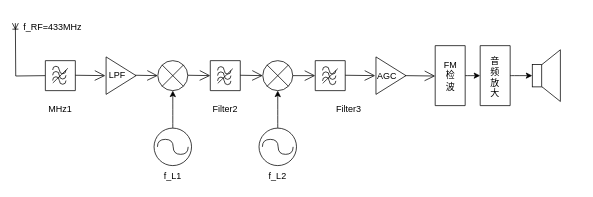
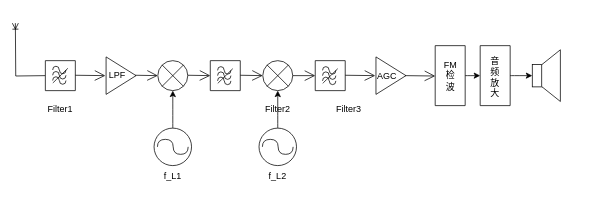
  <mxCell id="0" />
  <mxCell id="1" parent="0" />
  <mxCell id="2" value="" style="fontSize=12;html=1;endArrow=ERoneToMany;rounded=0;edgeStyle=orthogonalEdgeStyle;" edge="1" parent="1"><mxGeometry width="100" height="100" relative="1" as="geometry"><mxPoint x="60" y="100" as="sourcePoint" /><mxPoint x="20" y="30" as="targetPoint" /></mxGeometry></mxCell>
  <mxCell id="3" value="" style="verticalLabelPosition=bottom;verticalAlign=top;html=1;shape=mxgraph.basic.rect;fillColor2=none;strokeWidth=1;size=0;indent=5;" vertex="1" parent="1"><mxGeometry x="60" y="80" width="40" height="40" as="geometry" /></mxCell>
  <mxCell id="4" value="" style="endArrow=open;endFill=1;endSize=12;html=1;rounded=0;" edge="1" parent="1"><mxGeometry width="160" relative="1" as="geometry"><mxPoint x="100" y="99.5" as="sourcePoint" /><mxPoint x="140" y="100" as="targetPoint" /></mxGeometry></mxCell>
  <mxCell id="5" value="" style="verticalLabelPosition=bottom;verticalAlign=top;html=1;shape=mxgraph.basic.acute_triangle;dx=0.5;rotation=90;" vertex="1" parent="1"><mxGeometry x="136" y="80" width="50" height="40" as="geometry" /></mxCell>
  <mxCell id="6" value="" style="verticalLabelPosition=bottom;verticalAlign=top;html=1;shape=mxgraph.flowchart.or;" vertex="1" parent="1"><mxGeometry x="210" y="80" width="40" height="40" as="geometry" /></mxCell>
  <mxCell id="7" value="" style="endArrow=open;endFill=1;endSize=12;html=1;rounded=0;" edge="1" parent="1"><mxGeometry width="160" relative="1" as="geometry"><mxPoint x="180" y="99.5" as="sourcePoint" /><mxPoint x="210" y="100" as="targetPoint" /></mxGeometry></mxCell>
  <mxCell id="8" value="" style="endArrow=open;endFill=1;endSize=12;html=1;rounded=0;" edge="1" parent="1"><mxGeometry width="160" relative="1" as="geometry"><mxPoint x="250" y="99.5" as="sourcePoint" /><mxPoint x="280" y="100" as="targetPoint" /><Array as="points" /></mxGeometry></mxCell>
  <mxCell id="9" value="" style="verticalLabelPosition=bottom;verticalAlign=top;html=1;shape=mxgraph.basic.rect;fillColor2=none;strokeWidth=1;size=0;indent=5;" vertex="1" parent="1"><mxGeometry x="280" y="80" width="40" height="40" as="geometry" /></mxCell>
  <mxCell id="10" value="" style="verticalLabelPosition=bottom;verticalAlign=top;html=1;shape=mxgraph.flowchart.or;" vertex="1" parent="1"><mxGeometry x="350" y="80" width="40" height="40" as="geometry" /></mxCell>
  <mxCell id="11" value="" style="endArrow=open;endFill=1;endSize=12;html=1;rounded=0;" edge="1" parent="1"><mxGeometry width="160" relative="1" as="geometry"><mxPoint x="320" y="99.5" as="sourcePoint" /><mxPoint x="350" y="100" as="targetPoint" /></mxGeometry></mxCell>
  <mxCell id="12" value="" style="verticalLabelPosition=bottom;verticalAlign=top;html=1;shape=mxgraph.basic.rect;fillColor2=none;strokeWidth=1;size=0;indent=5;" vertex="1" parent="1"><mxGeometry x="420" y="80" width="40" height="40" as="geometry" /></mxCell>
  <mxCell id="13" value="" style="endArrow=open;endFill=1;endSize=12;html=1;rounded=0;" edge="1" parent="1"><mxGeometry width="160" relative="1" as="geometry"><mxPoint x="460" y="99.5" as="sourcePoint" /><mxPoint x="500" y="100" as="targetPoint" /></mxGeometry></mxCell>
  <mxCell id="14" value="" style="verticalLabelPosition=bottom;verticalAlign=top;html=1;shape=mxgraph.basic.acute_triangle;dx=0.5;rotation=90;" vertex="1" parent="1"><mxGeometry x="496" y="80" width="50" height="40" as="geometry" /></mxCell>
  <mxCell id="15" value="" style="endArrow=open;endFill=1;endSize=12;html=1;rounded=0;exitX=1;exitY=0.5;exitDx=0;exitDy=0;exitPerimeter=0;" edge="1" parent="1" source="10"><mxGeometry width="160" relative="1" as="geometry"><mxPoint x="394" y="99.5" as="sourcePoint" /><mxPoint x="420" y="100" as="targetPoint" /></mxGeometry></mxCell>
  <mxCell id="16" value="" style="verticalLabelPosition=bottom;verticalAlign=top;html=1;shape=mxgraph.basic.rect;fillColor2=none;strokeWidth=1;size=20;indent=5;" vertex="1" parent="1"><mxGeometry x="580" y="60" width="40" height="80" as="geometry" /></mxCell>
  <mxCell id="17" value="" style="endArrow=open;endFill=1;endSize=12;html=1;rounded=0;" edge="1" parent="1"><mxGeometry width="160" relative="1" as="geometry"><mxPoint x="540" y="100" as="sourcePoint" /><mxPoint x="580" y="100.5" as="targetPoint" /></mxGeometry></mxCell>
  <mxCell id="18" value="" style="strokeWidth=1;html=1;shape=mxgraph.flowchart.start_2;whiteSpace=wrap;shadow=0;sketch=0;" vertex="1" parent="1"><mxGeometry x="205" y="170" width="50" height="50" as="geometry" /></mxCell>
  <mxCell id="19" value="" style="endArrow=none;html=1;rounded=0;strokeWidth=1;curved=1;edgeStyle=orthogonalEdgeStyle;shadow=0;sketch=0;" edge="1" parent="1"><mxGeometry width="50" height="50" relative="1" as="geometry"><mxPoint x="209.5" y="195" as="sourcePoint" /><mxPoint x="250.5" y="195" as="targetPoint" /><Array as="points"><mxPoint x="209.5" y="185" /><mxPoint x="230.5" y="185" /><mxPoint x="230.5" y="205" /><mxPoint x="250.5" y="205" /></Array></mxGeometry></mxCell>
  <mxCell id="20" value="" style="endArrow=classic;html=1;rounded=0;shadow=0;sketch=0;strokeWidth=1;curved=1;entryX=0.5;entryY=1;entryDx=0;entryDy=0;entryPerimeter=0;" edge="1" parent="1" target="6"><mxGeometry width="50" height="50" relative="1" as="geometry"><mxPoint x="230" y="170" as="sourcePoint" /><mxPoint x="280" y="120" as="targetPoint" /></mxGeometry></mxCell>
  <mxCell id="21" value="" style="strokeWidth=1;html=1;shape=mxgraph.flowchart.start_2;whiteSpace=wrap;shadow=0;sketch=0;" vertex="1" parent="1"><mxGeometry x="345" y="170" width="50" height="50" as="geometry" /></mxCell>
  <mxCell id="22" value="" style="endArrow=none;html=1;rounded=0;strokeWidth=1;curved=1;edgeStyle=orthogonalEdgeStyle;shadow=0;sketch=0;" edge="1" parent="1"><mxGeometry width="50" height="50" relative="1" as="geometry"><mxPoint x="349.5" y="195" as="sourcePoint" /><mxPoint x="390.5" y="195" as="targetPoint" /><Array as="points"><mxPoint x="349.5" y="185" /><mxPoint x="370.5" y="185" /><mxPoint x="370.5" y="205" /><mxPoint x="390.5" y="205" /></Array></mxGeometry></mxCell>
  <mxCell id="23" value="" style="endArrow=classic;html=1;rounded=0;shadow=0;sketch=0;strokeWidth=1;curved=1;entryX=0.5;entryY=1;entryDx=0;entryDy=0;entryPerimeter=0;" edge="1" parent="1"><mxGeometry width="50" height="50" relative="1" as="geometry"><mxPoint x="370" y="170" as="sourcePoint" /><mxPoint x="370" y="120" as="targetPoint" /></mxGeometry></mxCell>
  <mxCell id="24" value="" style="verticalLabelPosition=bottom;verticalAlign=top;html=1;shape=mxgraph.basic.rect;fillColor2=none;strokeWidth=1;size=20;indent=5;" vertex="1" parent="1"><mxGeometry x="640" y="60" width="40" height="80" as="geometry" /></mxCell>
  <mxCell id="25" value="" style="endArrow=classic;html=1;rounded=0;shadow=0;sketch=0;strokeWidth=1;curved=1;" edge="1" parent="1"><mxGeometry width="50" height="50" relative="1" as="geometry"><mxPoint x="620" y="100" as="sourcePoint" /><mxPoint x="640" y="100" as="targetPoint" /></mxGeometry></mxCell>
  <mxCell id="26" value="" style="rounded=0;whiteSpace=wrap;html=1;shadow=0;strokeWidth=1;" vertex="1" parent="1"><mxGeometry x="709.5" y="85" width="14" height="30" as="geometry" /></mxCell>
  <mxCell id="27" value="" style="shape=trapezoid;perimeter=trapezoidPerimeter;whiteSpace=wrap;html=1;fixedSize=1;shadow=0;strokeWidth=1;rotation=-90;" vertex="1" parent="1"><mxGeometry x="700" y="87.5" width="69" height="25" as="geometry" /></mxCell>
  <mxCell id="28" value="" style="endArrow=classic;html=1;rounded=0;shadow=0;sketch=0;strokeWidth=1;curved=1;entryX=0;entryY=0.5;entryDx=0;entryDy=0;" edge="1" parent="1" target="26"><mxGeometry width="50" height="50" relative="1" as="geometry"><mxPoint x="680" y="100" as="sourcePoint" /><mxPoint x="730" y="50" as="targetPoint" /></mxGeometry></mxCell>
  <mxCell id="29" value="" style="shape=requiredInterface;html=1;verticalLabelPosition=bottom;sketch=0;shadow=0;strokeWidth=1;rotation=90;" vertex="1" parent="1"><mxGeometry x="80.63" y="90.63" width="5" height="8.75" as="geometry" /></mxCell>
  <mxCell id="30" value="" style="shape=requiredInterface;html=1;verticalLabelPosition=bottom;sketch=0;shadow=0;strokeWidth=1;rotation=-90;" vertex="1" parent="1"><mxGeometry x="71.63" y="85.63" width="5" height="8.75" as="geometry" /></mxCell>
  <mxCell id="31" value="" style="shape=requiredInterface;html=1;verticalLabelPosition=bottom;sketch=0;shadow=0;strokeWidth=1;rotation=90;" vertex="1" parent="1"><mxGeometry x="80.63" y="97.63" width="5" height="8.75" as="geometry" /></mxCell>
  <mxCell id="32" value="" style="shape=requiredInterface;html=1;verticalLabelPosition=bottom;sketch=0;shadow=0;strokeWidth=1;rotation=-90;" vertex="1" parent="1"><mxGeometry x="71.63" y="92.63" width="5" height="8.75" as="geometry" /></mxCell>
  <mxCell id="33" value="" style="shape=requiredInterface;html=1;verticalLabelPosition=bottom;sketch=0;shadow=0;strokeWidth=1;rotation=90;" vertex="1" parent="1"><mxGeometry x="80.63" y="104.63" width="5" height="8.75" as="geometry" /></mxCell>
  <mxCell id="34" value="" style="shape=requiredInterface;html=1;verticalLabelPosition=bottom;sketch=0;shadow=0;strokeWidth=1;rotation=-90;" vertex="1" parent="1"><mxGeometry x="71.63" y="99.63" width="5" height="8.75" as="geometry" /></mxCell>
  <mxCell id="35" value="" style="endArrow=none;html=1;rounded=0;shadow=0;sketch=0;strokeWidth=1;curved=1;" edge="1" parent="1"><mxGeometry width="50" height="50" relative="1" as="geometry"><mxPoint x="70" y="109.76" as="sourcePoint" /><mxPoint x="90" y="90.25" as="targetPoint" /></mxGeometry></mxCell>
  <mxCell id="36" value="" style="shape=requiredInterface;html=1;verticalLabelPosition=bottom;sketch=0;shadow=0;strokeWidth=1;rotation=90;" vertex="1" parent="1"><mxGeometry x="300.63" y="91.13" width="5" height="8.75" as="geometry" /></mxCell>
  <mxCell id="37" value="" style="shape=requiredInterface;html=1;verticalLabelPosition=bottom;sketch=0;shadow=0;strokeWidth=1;rotation=-90;" vertex="1" parent="1"><mxGeometry x="291.63" y="86.13" width="5" height="8.75" as="geometry" /></mxCell>
  <mxCell id="38" value="" style="shape=requiredInterface;html=1;verticalLabelPosition=bottom;sketch=0;shadow=0;strokeWidth=1;rotation=90;" vertex="1" parent="1"><mxGeometry x="300.63" y="98.13" width="5" height="8.75" as="geometry" /></mxCell>
  <mxCell id="39" value="" style="shape=requiredInterface;html=1;verticalLabelPosition=bottom;sketch=0;shadow=0;strokeWidth=1;rotation=-90;" vertex="1" parent="1"><mxGeometry x="291.63" y="93.13" width="5" height="8.75" as="geometry" /></mxCell>
  <mxCell id="40" value="" style="shape=requiredInterface;html=1;verticalLabelPosition=bottom;sketch=0;shadow=0;strokeWidth=1;rotation=90;" vertex="1" parent="1"><mxGeometry x="300.63" y="105.13" width="5" height="8.75" as="geometry" /></mxCell>
  <mxCell id="41" value="" style="shape=requiredInterface;html=1;verticalLabelPosition=bottom;sketch=0;shadow=0;strokeWidth=1;rotation=-90;" vertex="1" parent="1"><mxGeometry x="291.63" y="100.13" width="5" height="8.75" as="geometry" /></mxCell>
  <mxCell id="42" value="" style="endArrow=none;html=1;rounded=0;shadow=0;sketch=0;strokeWidth=1;curved=1;" edge="1" parent="1"><mxGeometry width="50" height="50" relative="1" as="geometry"><mxPoint x="290" y="110.26" as="sourcePoint" /><mxPoint x="310" y="90.75" as="targetPoint" /></mxGeometry></mxCell>
  <mxCell id="43" value="" style="shape=requiredInterface;html=1;verticalLabelPosition=bottom;sketch=0;shadow=0;strokeWidth=1;rotation=90;" vertex="1" parent="1"><mxGeometry x="440.63" y="91.13" width="5" height="8.75" as="geometry" /></mxCell>
  <mxCell id="44" value="" style="shape=requiredInterface;html=1;verticalLabelPosition=bottom;sketch=0;shadow=0;strokeWidth=1;rotation=-90;" vertex="1" parent="1"><mxGeometry x="431.63" y="86.13" width="5" height="8.75" as="geometry" /></mxCell>
  <mxCell id="45" value="" style="shape=requiredInterface;html=1;verticalLabelPosition=bottom;sketch=0;shadow=0;strokeWidth=1;rotation=90;" vertex="1" parent="1"><mxGeometry x="440.63" y="98.13" width="5" height="8.75" as="geometry" /></mxCell>
  <mxCell id="46" value="" style="shape=requiredInterface;html=1;verticalLabelPosition=bottom;sketch=0;shadow=0;strokeWidth=1;rotation=-90;" vertex="1" parent="1"><mxGeometry x="431.63" y="93.13" width="5" height="8.75" as="geometry" /></mxCell>
  <mxCell id="47" value="" style="shape=requiredInterface;html=1;verticalLabelPosition=bottom;sketch=0;shadow=0;strokeWidth=1;rotation=90;" vertex="1" parent="1"><mxGeometry x="440.63" y="105.13" width="5" height="8.75" as="geometry" /></mxCell>
  <mxCell id="48" value="" style="shape=requiredInterface;html=1;verticalLabelPosition=bottom;sketch=0;shadow=0;strokeWidth=1;rotation=-90;" vertex="1" parent="1"><mxGeometry x="431.63" y="100.13" width="5" height="8.75" as="geometry" /></mxCell>
  <mxCell id="49" value="" style="endArrow=none;html=1;rounded=0;shadow=0;sketch=0;strokeWidth=1;curved=1;" edge="1" parent="1"><mxGeometry width="50" height="50" relative="1" as="geometry"><mxPoint x="430" y="110.26" as="sourcePoint" /><mxPoint x="450" y="90.75" as="targetPoint" /></mxGeometry></mxCell>
  <mxCell id="50" value="LPF" style="text;html=1;strokeColor=none;fillColor=none;align=center;verticalAlign=middle;whiteSpace=wrap;rounded=0;shadow=0;" vertex="1" parent="1"><mxGeometry x="141" y="90" width="30" height="20" as="geometry" /></mxCell>
  <mxCell id="51" value="AGC" style="text;html=1;strokeColor=none;fillColor=none;align=center;verticalAlign=middle;whiteSpace=wrap;rounded=0;shadow=0;" vertex="1" parent="1"><mxGeometry x="496" y="91.13" width="40" height="20" as="geometry" /></mxCell>
  <mxCell id="52" value="FM检波" style="text;html=1;strokeColor=none;fillColor=none;align=center;verticalAlign=middle;whiteSpace=wrap;rounded=0;shadow=0;" vertex="1" parent="1"><mxGeometry x="593" y="99" width="15" as="geometry" /></mxCell>
  <mxCell id="53" value="音频放大" style="text;html=1;strokeColor=none;fillColor=none;align=center;verticalAlign=middle;whiteSpace=wrap;rounded=0;shadow=0;" vertex="1" parent="1"><mxGeometry x="650" y="86.5" width="20" height="30" as="geometry" /></mxCell>
- <mxCell id="54" value="MHz1" style="text;html=1;strokeColor=none;fillColor=none;align=center;verticalAlign=middle;whiteSpace=wrap;rounded=0;shadow=0;" vertex="1" parent="1"><mxGeometry x="50" y="130" width="60" height="30" as="geometry" /></mxCell>
- <mxCell id="55" value="Filter2" style="text;html=1;strokeColor=none;fillColor=none;align=center;verticalAlign=middle;whiteSpace=wrap;rounded=0;shadow=0;" vertex="1" parent="1"><mxGeometry x="270" y="130" width="60" height="30" as="geometry" /></mxCell>
+ <mxCell id="54" value="Filter1" style="text;html=1;strokeColor=none;fillColor=none;align=center;verticalAlign=middle;whiteSpace=wrap;rounded=0;shadow=0;" vertex="1" parent="1"><mxGeometry x="50" y="130" width="60" height="30" as="geometry" /></mxCell>
+ <mxCell id="55" value="Filter2" style="text;html=1;strokeColor=none;fillColor=none;align=center;verticalAlign=middle;whiteSpace=wrap;rounded=0;shadow=0;" vertex="1" parent="1"><mxGeometry x="340" y="130" width="60" height="30" as="geometry" /></mxCell>
  <mxCell id="56" value="Filter3" style="text;html=1;strokeColor=none;fillColor=none;align=center;verticalAlign=middle;whiteSpace=wrap;rounded=0;shadow=0;" vertex="1" parent="1"><mxGeometry x="435" y="130" width="60" height="30" as="geometry" /></mxCell>
- <mxCell id="57" value="f_RF=433MHz" style="text;html=1;strokeColor=none;fillColor=none;align=center;verticalAlign=middle;whiteSpace=wrap;rounded=0;shadow=0;" vertex="1" parent="1"><mxGeometry x="40" y="20" width="60" height="30" as="geometry" /></mxCell>
  <mxCell id="58" value="f_L1" style="text;html=1;strokeColor=none;fillColor=none;align=center;verticalAlign=middle;whiteSpace=wrap;rounded=0;shadow=0;" vertex="1" parent="1"><mxGeometry x="215" y="230" width="30" height="10" as="geometry" /></mxCell>
  <mxCell id="59" value="f_L2" style="text;html=1;strokeColor=none;fillColor=none;align=center;verticalAlign=middle;whiteSpace=wrap;rounded=0;shadow=0;" vertex="1" parent="1"><mxGeometry x="355" y="230" width="30" height="10" as="geometry" /></mxCell>
